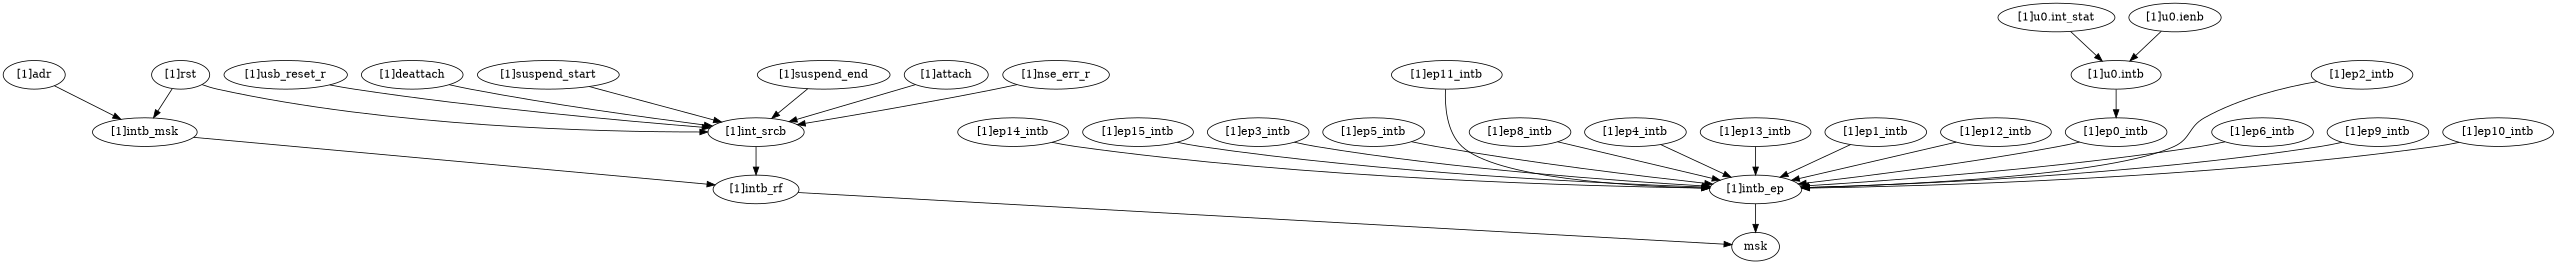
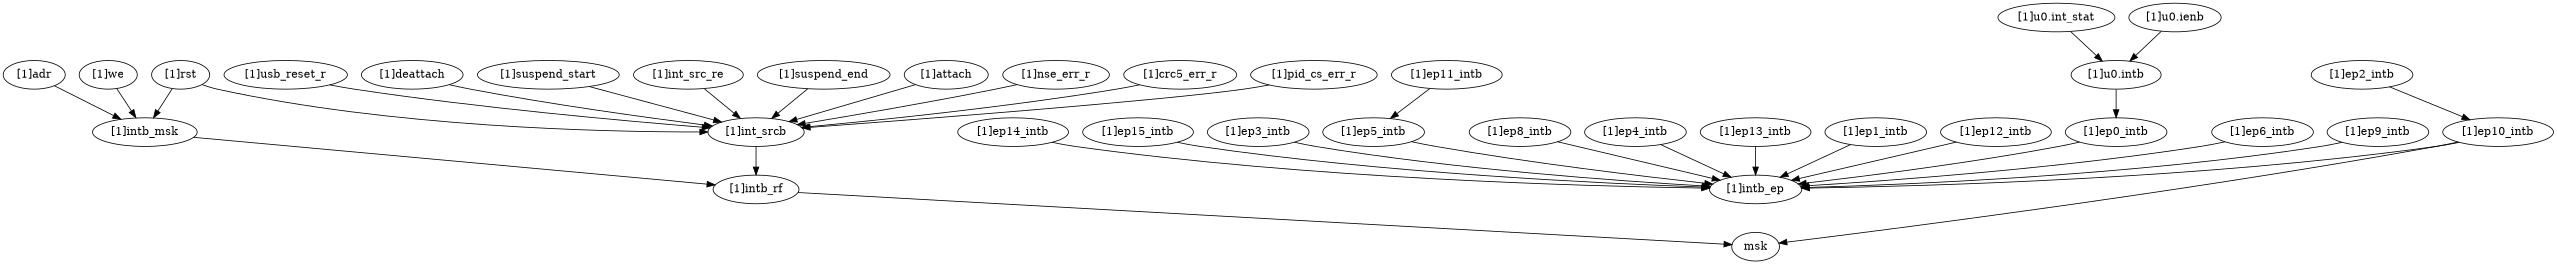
  strict digraph {
    fontname="DejaVu Serif"
    node [complexity=20 fontname="DejaVu Serif" importance=0.021401657385 rank=0.00107008286925]
    edge [fontname="DejaVu Serif"]
    "[1]rst" [complexity=15 importance=0.836188613924 rank=0.055745907595]
    "[1]int_srcb" [complexity=6 importance=0.0309000306922 rank=0.00515000511536]
    "[1]intb_msk" [complexity=6 importance=0.0167602716421 rank=0.00279337860701]
    "[1]intb_rf" [complexity=3 importance=0.0146147825484 rank=0.0048715941828]
    n5 [complexity=0 importance=0.00947670483603 label=msk rank=0.0]
    "[1]u0.int_stat" [complexity=35 importance=0.0420326103306 rank=0.00120093172373]
    "[1]u0.intb" [importance=0.0285876905051 rank=0.00142938452526]
    "[1]ep0_intb" [importance=0.0237972255557 rank=0.00118986127779]
    "[1]intb_ep" [complexity=3 importance=0.0195138721493 rank=0.00650462404978]
    "[1]ep6_intb"
    "[1]ep9_intb"
    "[1]suspend_end" [complexity=7 importance=0.0337513321781 rank=0.00482161888259]
    "[1]ep14_intb"
    "[1]ep15_intb"
    "[1]ep3_intb"
    "[1]ep5_intb"
    "[1]ep10_intb"
    "[1]attach" [complexity=7 importance=0.0337513321781 rank=0.00482161888259]
+   "[1]we" [complexity=8 importance=0.0186480568778 rank=0.00233100710972]
    "[1]ep8_intb"
    "[1]adr" [complexity=8 importance=0.0186480568778 rank=0.00233100710972]
    "[1]ep4_intb"
    "[1]u0.ienb" [complexity=35 importance=0.0312364338409 rank=0.000892469538311]
    "[1]ep13_intb"
    "[1]nse_err_r" [complexity=7 importance=0.0337316505244 rank=0.00481880721777]
+   "[1]crc5_err_r" [complexity=7 importance=0.0337316505244 rank=0.00481880721777]
+   "[1]pid_cs_err_r" [complexity=7 importance=0.0337316505244 rank=0.00481880721777]
    "[1]ep1_intb"
    "[1]usb_reset_r" [complexity=7 importance=0.0337316505244 rank=0.00481880721777]
    "[1]deattach" [complexity=7 importance=0.0337513321781 rank=0.00482161888259]
    "[1]ep12_intb"
    "[1]ep2_intb"
    "[1]ep11_intb"
    "[1]suspend_start" [complexity=7 importance=0.0337513321781 rank=0.00482161888259]
+   "[1]int_src_re" [complexity=15 importance=0.558157737298 rank=0.0372105158198]
    "[1]rst" -> "[1]int_srcb"
    "[1]rst" -> "[1]intb_msk"
    "[1]int_srcb" -> "[1]intb_rf"
    "[1]intb_msk" -> "[1]intb_rf"
    "[1]intb_rf" -> n5
    "[1]u0.int_stat" -> "[1]u0.intb"
    "[1]u0.intb" -> "[1]ep0_intb"
    "[1]ep0_intb" -> "[1]intb_ep"
-   "[1]intb_ep" -> n5
+   "[1]ep10_intb" -> n5
    "[1]ep6_intb" -> "[1]intb_ep"
    "[1]ep9_intb" -> "[1]intb_ep"
    "[1]suspend_end" -> "[1]int_srcb"
    "[1]ep14_intb" -> "[1]intb_ep"
    "[1]ep15_intb" -> "[1]intb_ep"
    "[1]ep3_intb" -> "[1]intb_ep"
    "[1]ep5_intb" -> "[1]intb_ep"
    "[1]ep10_intb" -> "[1]intb_ep"
    "[1]attach" -> "[1]int_srcb"
+   "[1]we" -> "[1]intb_msk"
    "[1]ep8_intb" -> "[1]intb_ep"
    "[1]adr" -> "[1]intb_msk"
    "[1]ep4_intb" -> "[1]intb_ep"
    "[1]u0.ienb" -> "[1]u0.intb"
    "[1]ep13_intb" -> "[1]intb_ep"
    "[1]nse_err_r" -> "[1]int_srcb"
+   "[1]crc5_err_r" -> "[1]int_srcb"
+   "[1]pid_cs_err_r" -> "[1]int_srcb"
    "[1]ep1_intb" -> "[1]intb_ep"
    "[1]usb_reset_r" -> "[1]int_srcb"
    "[1]deattach" -> "[1]int_srcb"
    "[1]ep12_intb" -> "[1]intb_ep"
-   "[1]ep2_intb" -> "[1]intb_ep"
-   "[1]ep11_intb" -> "[1]intb_ep"
+   "[1]ep2_intb" -> "[1]ep10_intb"
+   "[1]ep11_intb" -> "[1]ep5_intb"
    "[1]suspend_start" -> "[1]int_srcb"
+   "[1]int_src_re" -> "[1]int_srcb"
  }
